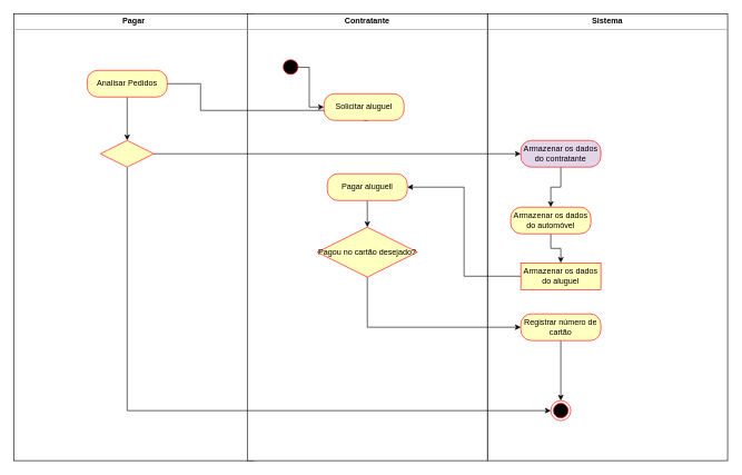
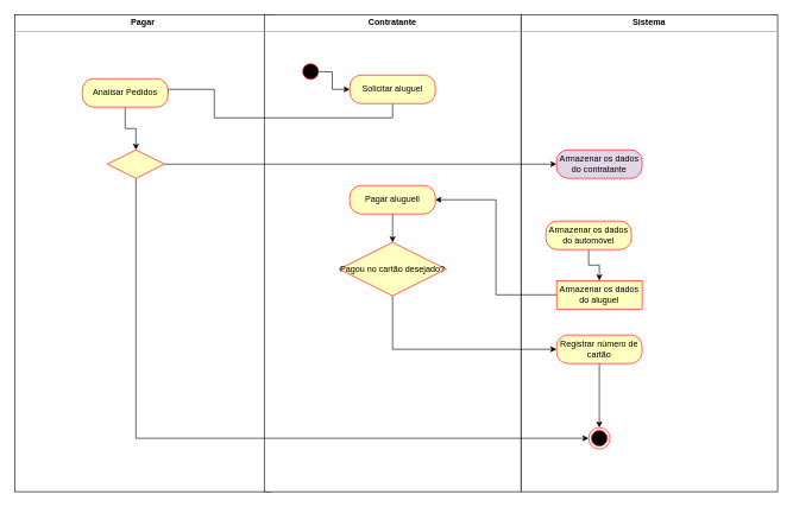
  <mxCell id="0" />
  <mxCell id="1" parent="0" />
  <mxCell id="2" value="&lt;p style=&quot;margin: 0px ; margin-top: 4px ; text-align: center&quot;&gt;&lt;b&gt;Pagar&lt;/b&gt;&lt;/p&gt;&lt;hr size=&quot;1&quot;&gt;&lt;p style=&quot;margin: 0px ; margin-left: 4px&quot;&gt;&lt;br&gt;&lt;/p&gt;" style="verticalAlign=top;align=left;overflow=fill;fontSize=12;fontFamily=Helvetica;html=1;" vertex="1" parent="1"><mxGeometry x="20" y="20" width="360" height="670" as="geometry" /></mxCell>
  <mxCell id="3" value="&lt;p style=&quot;margin: 0px ; margin-top: 4px ; text-align: center&quot;&gt;&lt;b&gt;Sistema&lt;/b&gt;&lt;/p&gt;&lt;hr size=&quot;1&quot;&gt;&lt;p style=&quot;margin: 0px ; margin-left: 4px&quot;&gt;&lt;br&gt;&lt;/p&gt;" style="verticalAlign=top;align=left;overflow=fill;fontSize=12;fontFamily=Helvetica;html=1;" vertex="1" parent="1"><mxGeometry x="730" y="20" width="360" height="670" as="geometry" /></mxCell>
  <mxCell id="4" value="&lt;p style=&quot;margin: 0px ; margin-top: 4px ; text-align: center&quot;&gt;&lt;b&gt;Contratante&lt;/b&gt;&lt;/p&gt;&lt;hr size=&quot;1&quot;&gt;&lt;p style=&quot;margin: 0px ; margin-left: 4px&quot;&gt;&lt;br&gt;&lt;/p&gt;" style="verticalAlign=top;align=left;overflow=fill;fontSize=12;fontFamily=Helvetica;html=1;" vertex="1" parent="1"><mxGeometry x="370" y="20" width="360" height="670" as="geometry" /></mxCell>
  <mxCell id="5" style="edgeStyle=orthogonalEdgeStyle;rounded=0;orthogonalLoop=1;jettySize=auto;html=1;entryX=0;entryY=0.5;entryDx=0;entryDy=0;" edge="1" parent="1" target="8"><mxGeometry relative="1" as="geometry"><mxPoint x="440" y="100" as="sourcePoint" /></mxGeometry></mxCell>
  <mxCell id="6" value="" style="ellipse;html=1;shape=startState;fillColor=#000000;strokeColor=#ff0000;" vertex="1" parent="1"><mxGeometry x="420" y="85" width="30" height="30" as="geometry" /></mxCell>
  <mxCell id="7" style="edgeStyle=orthogonalEdgeStyle;rounded=0;orthogonalLoop=1;jettySize=auto;html=1;exitX=0.5;exitY=1;exitDx=0;exitDy=0;entryX=1;entryY=0.5;entryDx=0;entryDy=0;endArrow=none;" edge="1" parent="1" source="8" target="10"><mxGeometry relative="1" as="geometry"><Array as="points"><mxPoint x="550" y="165" /><mxPoint x="300" y="165" /><mxPoint x="300" y="125" /></Array></mxGeometry></mxCell>
- <mxCell id="8" value="Solicitar aluguel" style="rounded=1;whiteSpace=wrap;html=1;arcSize=40;fontColor=#000000;fillColor=#ffffc0;strokeColor=#ff0000;" vertex="1" parent="1"><mxGeometry x="485" y="140" width="120" height="40" as="geometry" /></mxCell>
+ <mxCell id="8" value="Solicitar aluguel" style="rounded=1;whiteSpace=wrap;html=1;arcSize=40;fontColor=#000000;fillColor=#ffffc0;strokeColor=#ff0000;" vertex="1" parent="1"><mxGeometry x="490" y="105" width="120" height="40" as="geometry" /></mxCell>
  <mxCell id="9" value="" style="edgeStyle=orthogonalEdgeStyle;rounded=0;orthogonalLoop=1;jettySize=auto;html=1;" edge="1" parent="1" source="10" target="13"><mxGeometry relative="1" as="geometry" /></mxCell>
- <mxCell id="10" value="Analisar Pedidos" style="rounded=1;whiteSpace=wrap;html=1;arcSize=40;fontColor=#000000;fillColor=#ffffc0;strokeColor=#ff0000;" vertex="1" parent="1"><mxGeometry x="130" y="105" width="120" height="40" as="geometry" /></mxCell>
+ <mxCell id="10" value="Analisar Pedidos" style="rounded=1;whiteSpace=wrap;html=1;arcSize=40;fontColor=#000000;fillColor=#ffffc0;strokeColor=#ff0000;" vertex="1" parent="1"><mxGeometry x="115" y="110" width="120" height="40" as="geometry" /></mxCell>
  <mxCell id="11" style="edgeStyle=orthogonalEdgeStyle;rounded=0;orthogonalLoop=1;jettySize=auto;html=1;exitX=1;exitY=0.5;exitDx=0;exitDy=0;entryX=0;entryY=0.5;entryDx=0;entryDy=0;" edge="1" parent="1" source="13" target="15"><mxGeometry relative="1" as="geometry" /></mxCell>
  <mxCell id="12" style="edgeStyle=orthogonalEdgeStyle;rounded=0;orthogonalLoop=1;jettySize=auto;html=1;exitX=0.5;exitY=1;exitDx=0;exitDy=0;entryX=0;entryY=0.5;entryDx=0;entryDy=0;" edge="1" parent="1" source="13" target="26"><mxGeometry relative="1" as="geometry" /></mxCell>
  <mxCell id="13" value="" style="rhombus;whiteSpace=wrap;html=1;fillColor=#ffffc0;strokeColor=#ff0000;" vertex="1" parent="1"><mxGeometry x="150" y="210" width="80" height="40" as="geometry" /></mxCell>
- <mxCell id="14" value="" style="edgeStyle=orthogonalEdgeStyle;rounded=0;orthogonalLoop=1;jettySize=auto;html=1;" edge="1" parent="1" source="15" target="17"><mxGeometry relative="1" as="geometry" /></mxCell>
  <mxCell id="15" value="Armazenar os dados do contratante" style="rounded=1;whiteSpace=wrap;html=1;arcSize=40;fontColor=#000000;fillColor=#e1d5e7;strokeColor=#ff0000;" vertex="1" parent="1"><mxGeometry x="780" y="210" width="120" height="40" as="geometry" /></mxCell>
  <mxCell id="16" value="" style="edgeStyle=orthogonalEdgeStyle;rounded=0;orthogonalLoop=1;jettySize=auto;html=1;" edge="1" parent="1" source="17" target="19"><mxGeometry relative="1" as="geometry" /></mxCell>
  <mxCell id="17" value="Armazenar os dados do automóvel" style="rounded=1;whiteSpace=wrap;html=1;arcSize=40;fontColor=#000000;fillColor=#ffffc0;strokeColor=#ff0000;" vertex="1" parent="1"><mxGeometry x="765" y="310" width="120" height="40" as="geometry" /></mxCell>
  <mxCell id="18" style="edgeStyle=orthogonalEdgeStyle;rounded=0;orthogonalLoop=1;jettySize=auto;html=1;exitX=0;exitY=0.5;exitDx=0;exitDy=0;entryX=1;entryY=0.5;entryDx=0;entryDy=0;" edge="1" parent="1" source="19" target="21"><mxGeometry relative="1" as="geometry" /></mxCell>
  <mxCell id="19" value="Armazenar os dados do aluguel" style="whiteSpace=wrap;html=1;arcSize=40;fontColor=#000000;fillColor=#ffffc0;strokeColor=#ff0000;rounded=0;" vertex="1" parent="1"><mxGeometry x="780" y="393.5" width="120" height="40" as="geometry" /></mxCell>
  <mxCell id="20" style="edgeStyle=orthogonalEdgeStyle;rounded=0;orthogonalLoop=1;jettySize=auto;html=1;exitX=0.5;exitY=1;exitDx=0;exitDy=0;entryX=0.5;entryY=0;entryDx=0;entryDy=0;" edge="1" parent="1" source="21" target="25"><mxGeometry relative="1" as="geometry" /></mxCell>
  <mxCell id="21" value="Pagar aluguell" style="rounded=1;whiteSpace=wrap;html=1;arcSize=40;fontColor=#000000;fillColor=#ffffc0;strokeColor=#ff0000;" vertex="1" parent="1"><mxGeometry x="490" y="260" width="120" height="40" as="geometry" /></mxCell>
  <mxCell id="22" style="edgeStyle=orthogonalEdgeStyle;rounded=0;orthogonalLoop=1;jettySize=auto;html=1;exitX=0.5;exitY=1;exitDx=0;exitDy=0;entryX=0.5;entryY=0;entryDx=0;entryDy=0;" edge="1" parent="1" source="23" target="26"><mxGeometry relative="1" as="geometry" /></mxCell>
  <mxCell id="23" value="Registrar número de cartão" style="rounded=1;whiteSpace=wrap;html=1;arcSize=40;fontColor=#000000;fillColor=#ffffc0;strokeColor=#ff0000;" vertex="1" parent="1"><mxGeometry x="780" y="470" width="120" height="40" as="geometry" /></mxCell>
  <mxCell id="24" style="edgeStyle=orthogonalEdgeStyle;rounded=0;orthogonalLoop=1;jettySize=auto;html=1;exitX=0.5;exitY=1;exitDx=0;exitDy=0;entryX=0;entryY=0.5;entryDx=0;entryDy=0;" edge="1" parent="1" source="25" target="23"><mxGeometry relative="1" as="geometry" /></mxCell>
  <mxCell id="25" value="Pagou no cartão desejado?" style="rhombus;whiteSpace=wrap;html=1;fillColor=#ffffc0;strokeColor=#ff0000;" vertex="1" parent="1"><mxGeometry x="475" y="340" width="150" height="75" as="geometry" /></mxCell>
  <mxCell id="26" value="" style="ellipse;html=1;shape=endState;fillColor=#000000;strokeColor=#ff0000;" vertex="1" parent="1"><mxGeometry x="825" y="600" width="30" height="30" as="geometry" /></mxCell>
